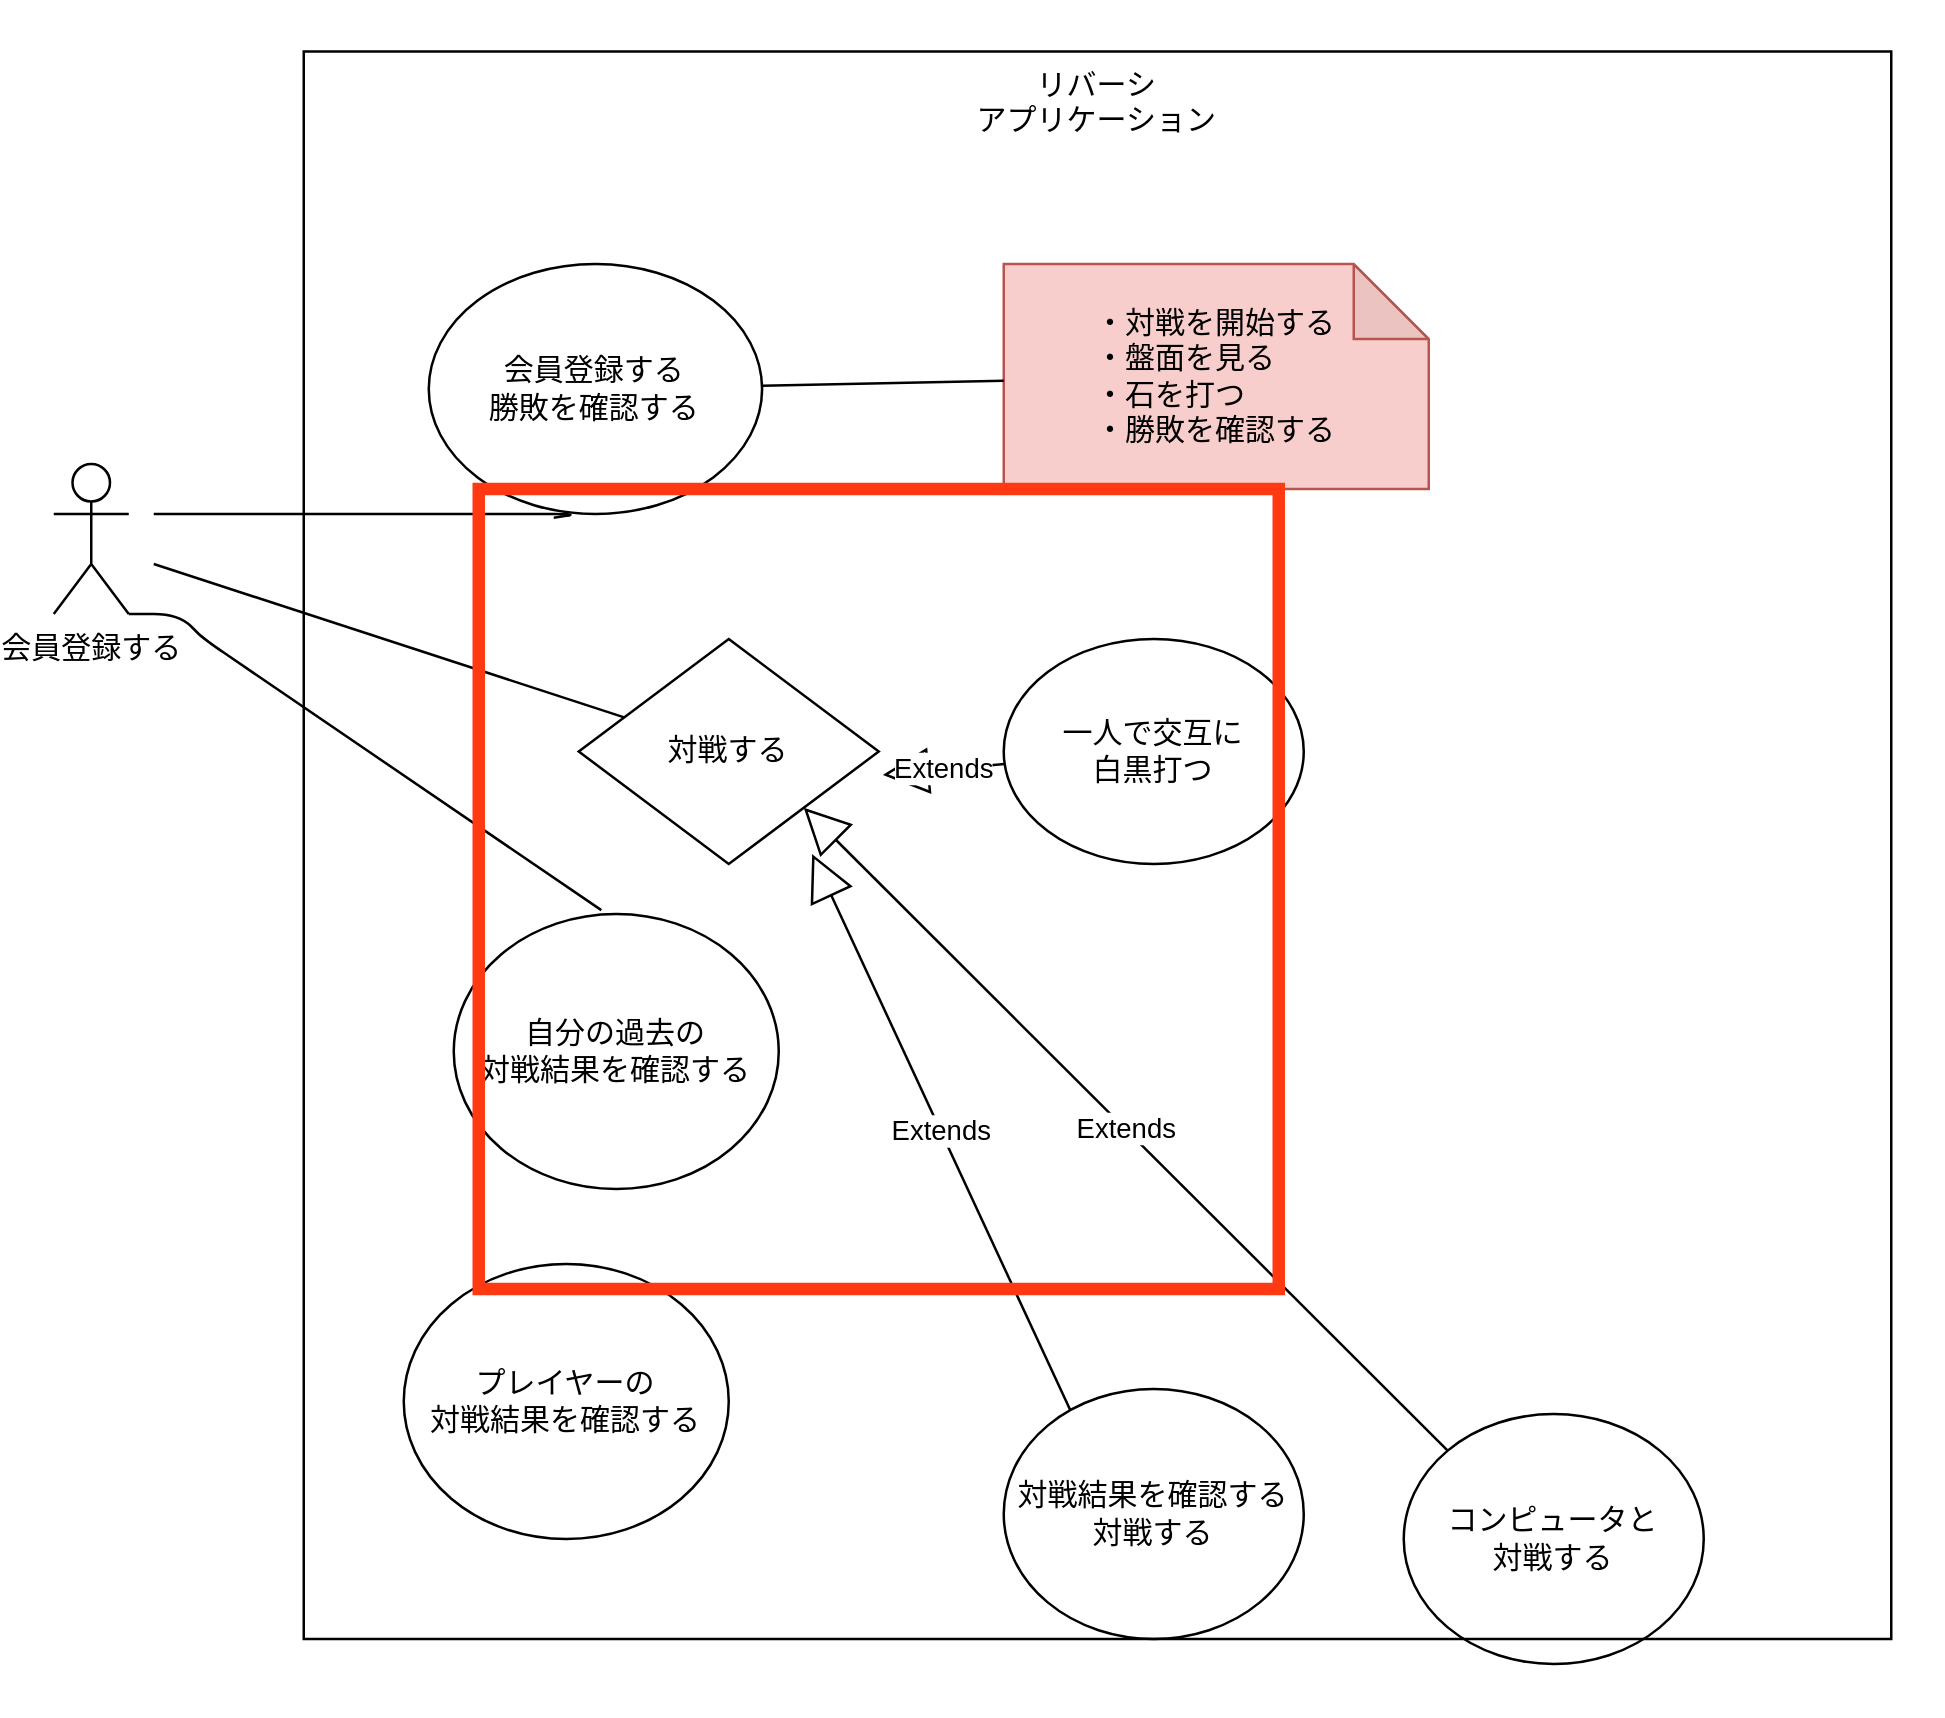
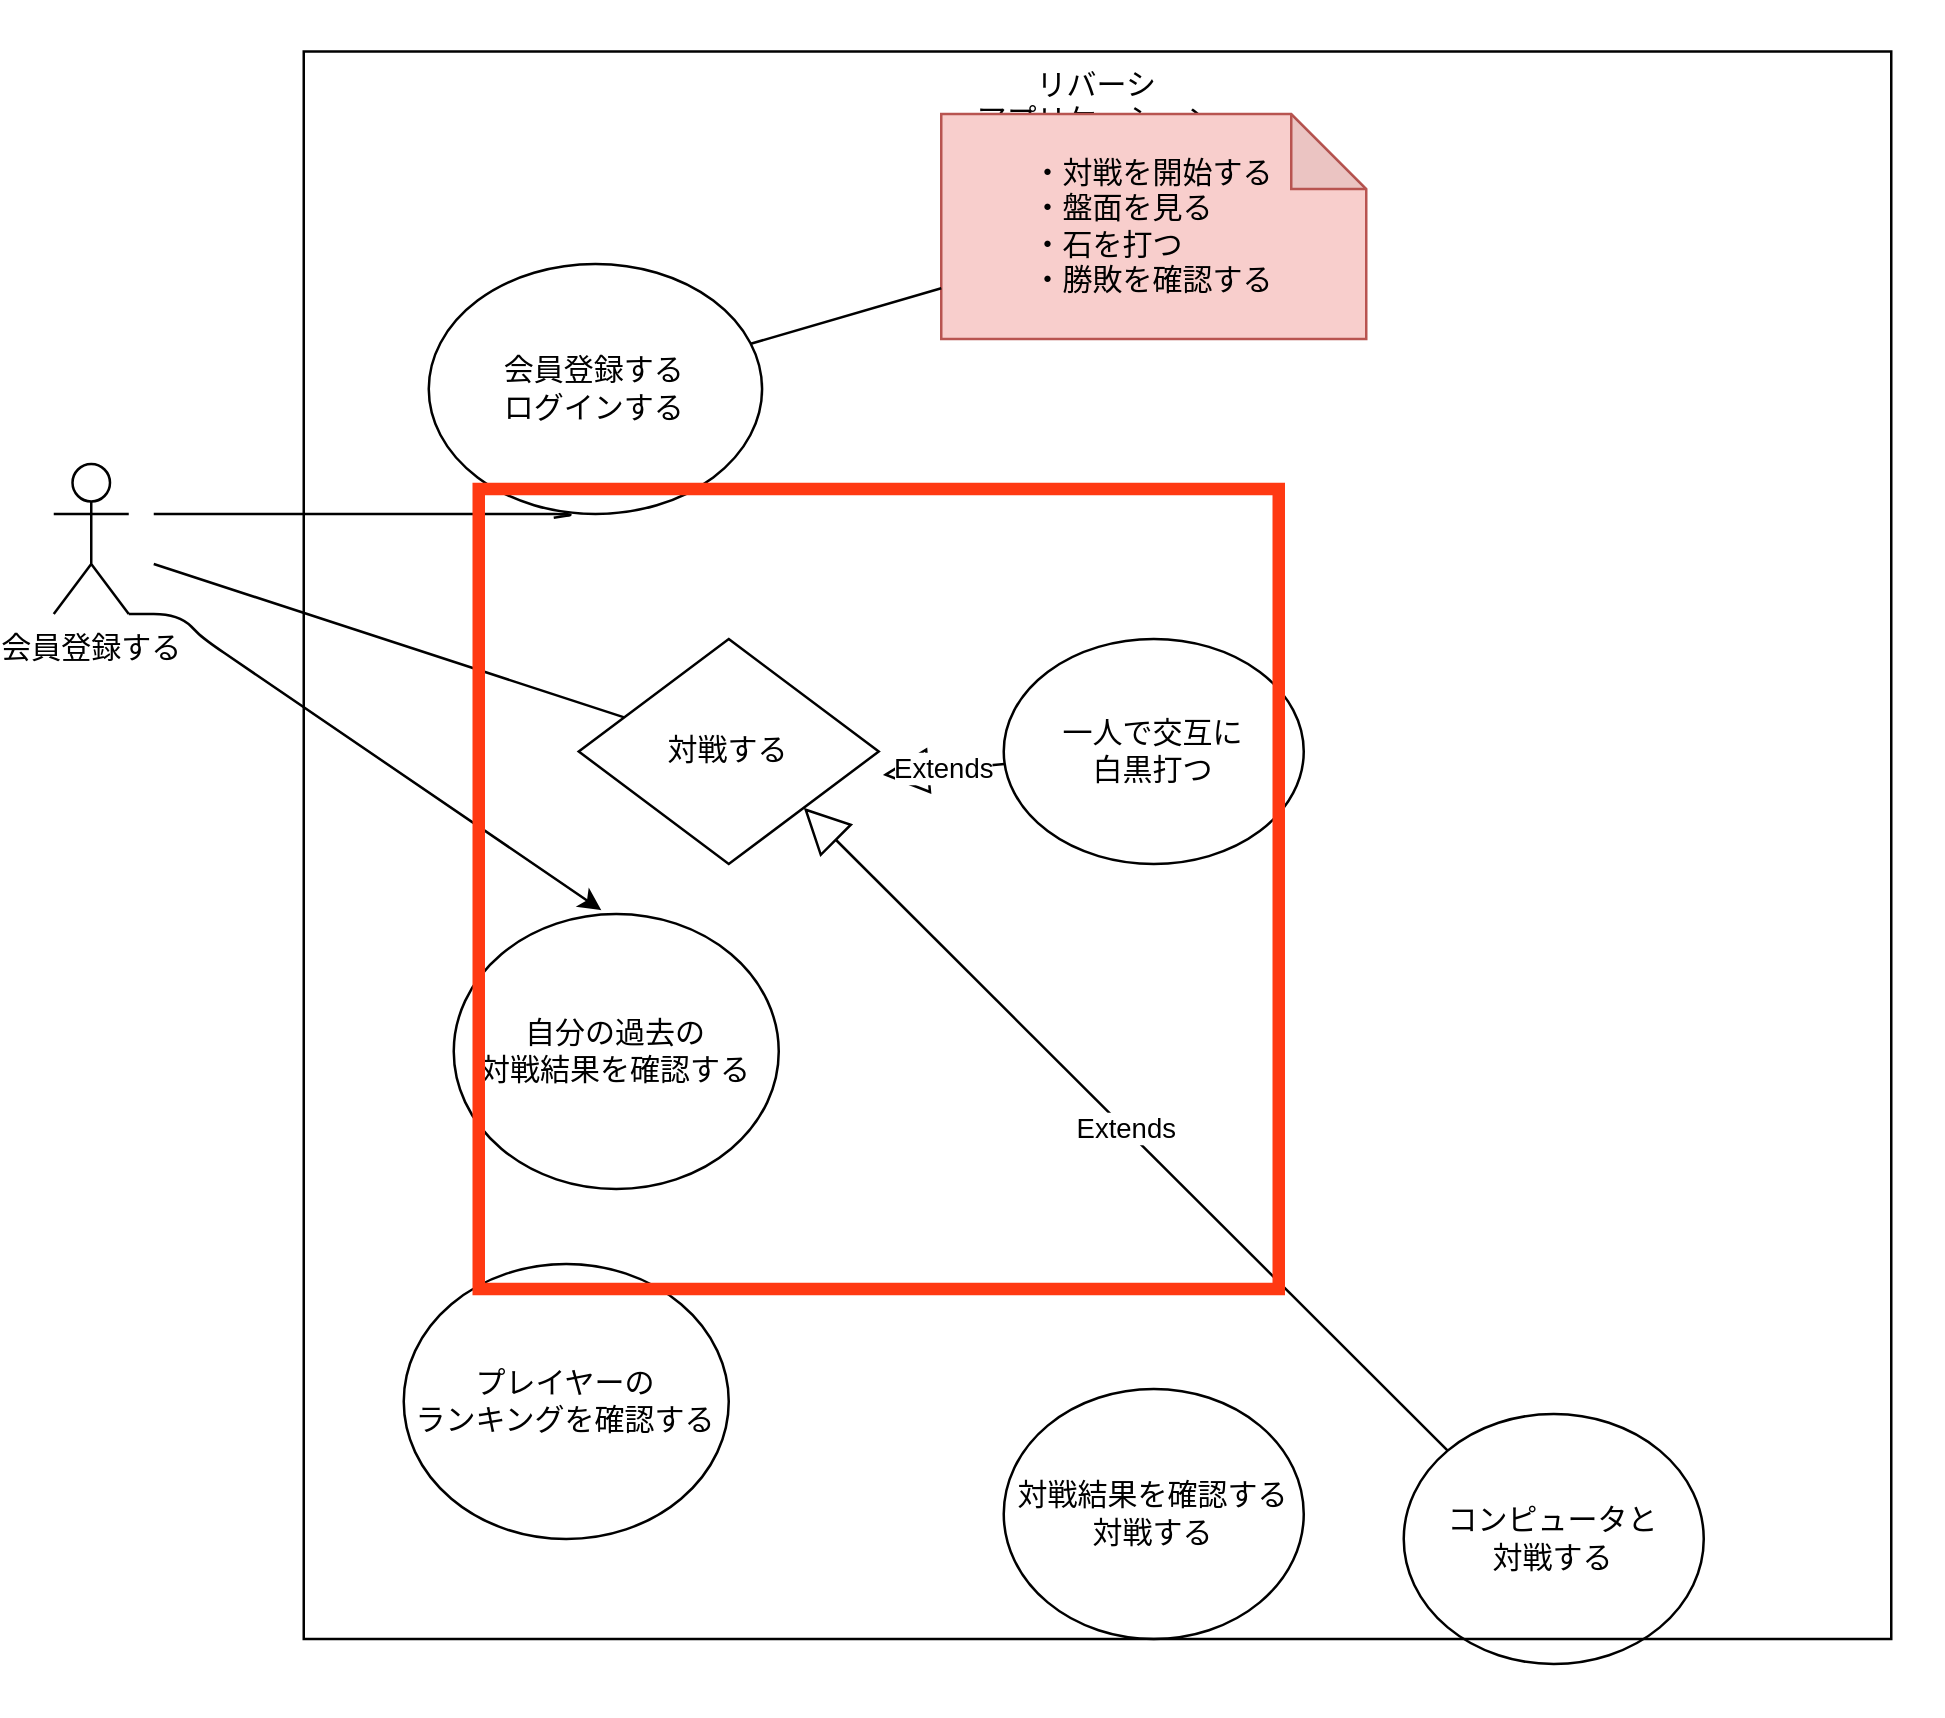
  <mxCell id="0" />
  <mxCell id="1" parent="0" />
  <mxCell id="2" value="リバーシ&lt;br&gt;アプリケーション" style="whiteSpace=wrap;html=1;aspect=fixed;verticalAlign=top;fillColor=none;" vertex="1" parent="1"><mxGeometry x="120" y="20" width="635" height="635" as="geometry" /></mxCell>
  <mxCell id="3" value="会員登録する" style="shape=umlActor;verticalLabelPosition=bottom;verticalAlign=top;html=1;outlineConnect=0;fillColor=none;" vertex="1" parent="1"><mxGeometry x="20" y="185" width="30" height="60" as="geometry" /></mxCell>
  <mxCell id="4" value="対戦する" style="rhombus;whiteSpace=wrap;html=1;fillColor=none;" vertex="1" parent="1"><mxGeometry x="230" y="255" width="120" height="90" as="geometry" /></mxCell>
  <mxCell id="5" value="" style="endArrow=none;html=1;" edge="1" parent="1" target="4"><mxGeometry width="50" height="50" relative="1" as="geometry"><mxPoint x="60" y="225" as="sourcePoint" /><mxPoint x="310" y="195" as="targetPoint" /><Array as="points" /></mxGeometry></mxCell>
- <mxCell id="6" value="・対戦を開始する&lt;br&gt;&lt;div style=&quot;text-align: left;&quot;&gt;&lt;span style=&quot;background-color: initial;&quot;&gt;・盤面を見る&lt;/span&gt;&lt;/div&gt;&lt;div style=&quot;text-align: left;&quot;&gt;&lt;span style=&quot;background-color: initial;&quot;&gt;・石を打つ&lt;/span&gt;&lt;/div&gt;・勝敗を確認する" style="shape=note;whiteSpace=wrap;html=1;backgroundOutline=1;darkOpacity=0.05;fillColor=#f8cecc;strokeColor=#b85450;" vertex="1" parent="1"><mxGeometry x="400" y="105" width="170" height="90" as="geometry" /></mxCell>
+ <mxCell id="6" value="・対戦を開始する&lt;br&gt;&lt;div style=&quot;text-align: left;&quot;&gt;&lt;span style=&quot;background-color: initial;&quot;&gt;・盤面を見る&lt;/span&gt;&lt;/div&gt;&lt;div style=&quot;text-align: left;&quot;&gt;&lt;span style=&quot;background-color: initial;&quot;&gt;・石を打つ&lt;/span&gt;&lt;/div&gt;・勝敗を確認する" style="shape=note;whiteSpace=wrap;html=1;backgroundOutline=1;darkOpacity=0.05;fillColor=#f8cecc;strokeColor=#b85450;" vertex="1" parent="1"><mxGeometry x="375" y="45" width="170" height="90" as="geometry" /></mxCell>
  <mxCell id="7" value="" style="endArrow=none;html=1;" edge="1" parent="1" source="6" target="9"><mxGeometry width="50" height="50" relative="1" as="geometry"><mxPoint x="280" y="225" as="sourcePoint" /><mxPoint x="330" y="175" as="targetPoint" /></mxGeometry></mxCell>
  <mxCell id="8" value="自分の過去の&lt;br&gt;対戦結果を確認する" style="ellipse;whiteSpace=wrap;html=1;fillColor=none;" vertex="1" parent="1"><mxGeometry x="180" y="365" width="130" height="110" as="geometry" /></mxCell>
- <mxCell id="9" value="会員登録する&lt;br&gt;勝敗を確認する" style="ellipse;whiteSpace=wrap;html=1;fillColor=none;" vertex="1" parent="1"><mxGeometry x="170" y="105" width="133.33" height="100" as="geometry" /></mxCell>
+ <mxCell id="9" value="会員登録する&lt;br&gt;ログインする" style="ellipse;whiteSpace=wrap;html=1;fillColor=none;" vertex="1" parent="1"><mxGeometry x="170" y="105" width="133.33" height="100" as="geometry" /></mxCell>
  <mxCell id="10" value="" style="endArrow=none;html=1;entryX=0.375;entryY=1.015;entryDx=0;entryDy=0;entryPerimeter=0;" edge="1" parent="1" target="9"><mxGeometry width="50" height="50" relative="1" as="geometry"><mxPoint x="60" y="205" as="sourcePoint" /><mxPoint x="330" y="275" as="targetPoint" /><Array as="points"><mxPoint x="230" y="205" /></Array></mxGeometry></mxCell>
- <mxCell id="11" value="" style="endArrow=none;html=1;entryX=0.454;entryY=-0.014;entryDx=0;entryDy=0;entryPerimeter=0;exitX=1;exitY=1;exitDx=0;exitDy=0;exitPerimeter=0;" edge="1" parent="1" source="3" target="8"><mxGeometry width="50" height="50" relative="1" as="geometry"><mxPoint x="280" y="325" as="sourcePoint" /><mxPoint x="330" y="275" as="targetPoint" /><Array as="points"><mxPoint x="70" y="245" /><mxPoint x="80" y="255" /></Array></mxGeometry></mxCell>
+ <mxCell id="11" value="" style="endArrow=classic;html=1;entryX=0.454;entryY=-0.014;entryDx=0;entryDy=0;entryPerimeter=0;exitX=1;exitY=1;exitDx=0;exitDy=0;exitPerimeter=0;" edge="1" parent="1" source="3" target="8"><mxGeometry width="50" height="50" relative="1" as="geometry"><mxPoint x="280" y="325" as="sourcePoint" /><mxPoint x="330" y="275" as="targetPoint" /><Array as="points"><mxPoint x="70" y="245" /><mxPoint x="80" y="255" /></Array></mxGeometry></mxCell>
  <mxCell id="12" value="一人で交互に&lt;br&gt;白黒打つ&lt;span style=&quot;color: rgba(0, 0, 0, 0); font-family: monospace; font-size: 0px; text-align: start;&quot;&gt;%3CmxGraphModel%3E%3Croot%3E%3CmxCell%20id%3D%220%22%2F%3E%3CmxCell%20id%3D%221%22%20parent%3D%220%22%2F%3E%3CmxCell%20id%3D%222%22%20value%3D%22%E5%AF%BE%E6%88%A6%E3%81%99%E3%82%8B%22%20style%3D%22ellipse%3BwhiteSpace%3Dwrap%3Bhtml%3D1%3BfillColor%3Dnone%3B%22%20vertex%3D%221%22%20parent%3D%221%22%3E%3CmxGeometry%20x%3D%22310%22%20y%3D%22350%22%20width%3D%22120%22%20height%3D%2290%22%20as%3D%22geometry%22%2F%3E%3C%2FmxCell%3E%3C%2Froot%3E%3C%2FmxGraphModel%3E&lt;/span&gt;" style="ellipse;whiteSpace=wrap;html=1;fillColor=none;" vertex="1" parent="1"><mxGeometry x="400" y="255" width="120" height="90" as="geometry" /></mxCell>
  <mxCell id="13" value="&lt;div style=&quot;text-align: center;&quot;&gt;&lt;span style=&quot;text-align: start; background-color: initial;&quot;&gt;&lt;br&gt;&lt;/span&gt;&lt;/div&gt;&lt;div style=&quot;text-align: center;&quot;&gt;&lt;span style=&quot;text-align: start; background-color: initial;&quot;&gt;コンピュータと&lt;/span&gt;&lt;/div&gt;&lt;div style=&quot;text-align: center;&quot;&gt;&lt;span style=&quot;text-align: start; background-color: initial;&quot;&gt;対戦する&lt;/span&gt;&lt;/div&gt;&lt;div style=&quot;text-align: center;&quot;&gt;&lt;span style=&quot;color: rgba(0, 0, 0, 0); font-family: monospace; font-size: 0px; text-align: start; background-color: initial;&quot;&gt;たいおs%3CmxGraphModel%3E%3Croot%3E%3CmxCell%20id%3D%220%22%2F%3E%3CmxCell%20id%3D%221%22%20parent%3D%220%22%2F%3E%3CmxCell%20id%3D%222%22%20value%3D%22%E5%AF%BE%E6%88%A6%E3%81%99%E3%82%8B%22%20style%3D%22ellipse%3BwhiteSpace%3Dwrap%3Bhtml%3D1%3BfillColor%3Dnone%3B%22%20vertex%3D%221%22%20parent%3D%221%22%3E%3CmxGeometry%20x%3D%22310%22%20y%3D%22350%22%20width%3D%22120%22%20height%3D%2290%22%20as%3D%22geometry%22%2F%3E%3C%2FmxCell%3E%3C%2Froot%3E%3C%2FmxGraphModel%3E&lt;/span&gt;&lt;/div&gt;" style="ellipse;whiteSpace=wrap;html=1;fillColor=none;" vertex="1" parent="1"><mxGeometry x="560" y="565" width="120" height="100" as="geometry" /></mxCell>
  <mxCell id="14" value="&lt;div style=&quot;text-align: center;&quot;&gt;対戦結果を確認する&lt;/div&gt;&lt;div style=&quot;text-align: center;&quot;&gt;対戦する&lt;/div&gt;" style="ellipse;whiteSpace=wrap;html=1;fillColor=none;" vertex="1" parent="1"><mxGeometry x="400" y="555" width="120" height="100" as="geometry" /></mxCell>
  <mxCell id="15" value="Extends" style="endArrow=block;endSize=16;endFill=0;html=1;entryX=1;entryY=1;entryDx=0;entryDy=0;exitX=0;exitY=0;exitDx=0;exitDy=0;" edge="1" parent="1" source="13" target="4"><mxGeometry x="0.002" width="160" relative="1" as="geometry"><mxPoint x="420" y="365" as="sourcePoint" /><mxPoint x="494" y="385" as="targetPoint" /><mxPoint as="offset" /></mxGeometry></mxCell>
  <mxCell id="16" value="Extends" style="endArrow=block;endSize=16;endFill=0;html=1;entryX=1.014;entryY=0.604;entryDx=0;entryDy=0;entryPerimeter=0;" edge="1" parent="1" source="12" target="4"><mxGeometry width="160" relative="1" as="geometry"><mxPoint x="437.574" y="389.645" as="sourcePoint" /><mxPoint x="342.426" y="341.82" as="targetPoint" /></mxGeometry></mxCell>
- <mxCell id="17" value="Extends" style="endArrow=block;endSize=16;endFill=0;html=1;entryX=0.778;entryY=0.956;entryDx=0;entryDy=0;exitX=0.222;exitY=0.085;exitDx=0;exitDy=0;exitPerimeter=0;entryPerimeter=0;" edge="1" parent="1" source="14" target="4"><mxGeometry x="0.002" width="160" relative="1" as="geometry"><mxPoint x="437.574" y="389.645" as="sourcePoint" /><mxPoint x="342.426" y="341.82" as="targetPoint" /><mxPoint as="offset" /></mxGeometry></mxCell>
- <mxCell id="18" value="プレイヤーの&lt;br&gt;対戦結果を確認する" style="ellipse;whiteSpace=wrap;html=1;fillColor=none;" vertex="1" parent="1"><mxGeometry x="160" y="505" width="130" height="110" as="geometry" /></mxCell>
+ <mxCell id="18" value="プレイヤーの&lt;br&gt;ランキングを確認する" style="ellipse;whiteSpace=wrap;html=1;fillColor=none;" vertex="1" parent="1"><mxGeometry x="160" y="505" width="130" height="110" as="geometry" /></mxCell>
  <mxCell id="19" value="" style="whiteSpace=wrap;html=1;aspect=fixed;fillColor=none;strokeWidth=5;strokeColor=#FF3912;" vertex="1" parent="1"><mxGeometry x="190" y="195" width="320" height="320" as="geometry" /></mxCell>
